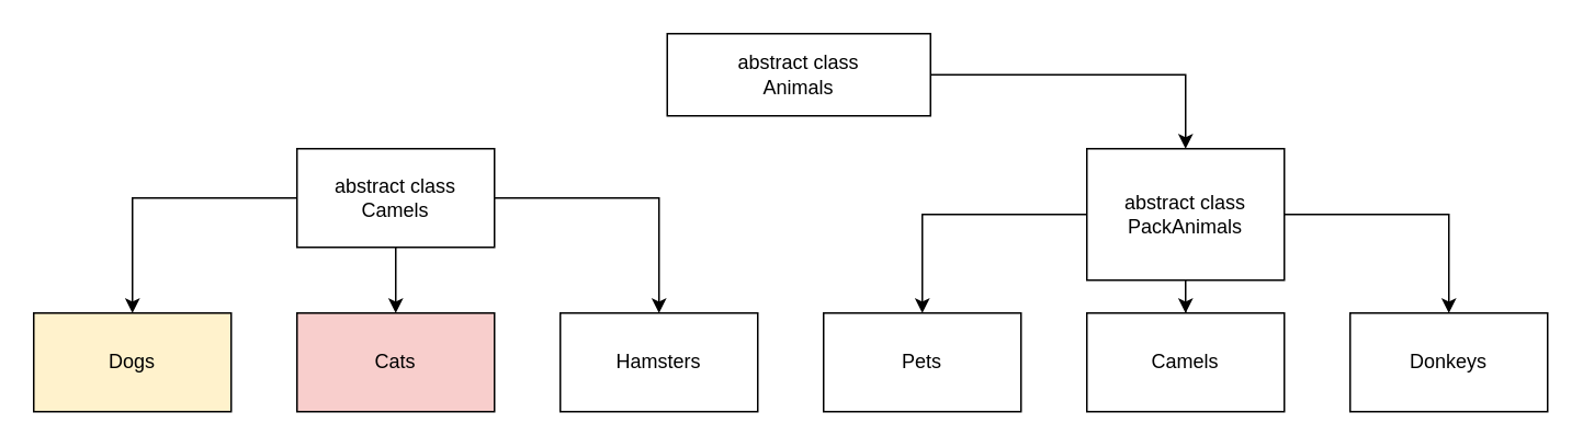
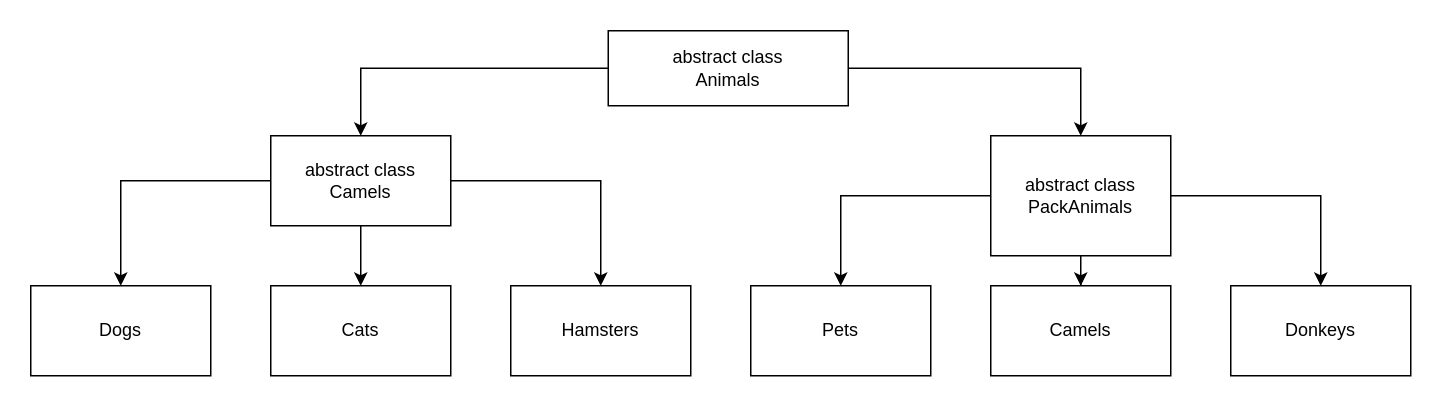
  <mxCell id="0" />
  <mxCell id="1" parent="0" />
+ <mxCell id="2" style="edgeStyle=orthogonalEdgeStyle;rounded=0;orthogonalLoop=1;jettySize=auto;html=1;entryX=0.5;entryY=0;entryDx=0;entryDy=0;" edge="1" parent="1" source="4" target="8"><mxGeometry relative="1" as="geometry" /></mxCell>
  <mxCell id="3" style="edgeStyle=orthogonalEdgeStyle;rounded=0;orthogonalLoop=1;jettySize=auto;html=1;entryX=0.5;entryY=0;entryDx=0;entryDy=0;" edge="1" parent="1" source="4" target="12"><mxGeometry relative="1" as="geometry" /></mxCell>
  <mxCell id="4" value="abstract class&lt;br&gt;Animals" style="rounded=0;whiteSpace=wrap;html=1;" vertex="1" parent="1"><mxGeometry x="405" y="20" width="160" height="50" as="geometry" /></mxCell>
  <mxCell id="5" style="edgeStyle=orthogonalEdgeStyle;rounded=0;orthogonalLoop=1;jettySize=auto;html=1;entryX=0.5;entryY=0;entryDx=0;entryDy=0;" edge="1" parent="1" source="8" target="13"><mxGeometry relative="1" as="geometry" /></mxCell>
  <mxCell id="6" style="edgeStyle=orthogonalEdgeStyle;rounded=0;orthogonalLoop=1;jettySize=auto;html=1;entryX=0.5;entryY=0;entryDx=0;entryDy=0;" edge="1" parent="1" source="8" target="14"><mxGeometry relative="1" as="geometry" /></mxCell>
  <mxCell id="7" style="edgeStyle=orthogonalEdgeStyle;rounded=0;orthogonalLoop=1;jettySize=auto;html=1;entryX=0.5;entryY=0;entryDx=0;entryDy=0;" edge="1" parent="1" source="8" target="15"><mxGeometry relative="1" as="geometry" /></mxCell>
  <mxCell id="8" value="abstract class&lt;br&gt;Camels" style="rounded=0;whiteSpace=wrap;html=1;" vertex="1" parent="1"><mxGeometry x="180" y="90" width="120" height="60" as="geometry" /></mxCell>
  <mxCell id="9" style="edgeStyle=orthogonalEdgeStyle;rounded=0;orthogonalLoop=1;jettySize=auto;html=1;entryX=0.5;entryY=0;entryDx=0;entryDy=0;" edge="1" parent="1" source="12" target="16"><mxGeometry relative="1" as="geometry" /></mxCell>
  <mxCell id="10" style="edgeStyle=orthogonalEdgeStyle;rounded=0;orthogonalLoop=1;jettySize=auto;html=1;entryX=0.5;entryY=0;entryDx=0;entryDy=0;" edge="1" parent="1" source="12" target="17"><mxGeometry relative="1" as="geometry" /></mxCell>
  <mxCell id="11" style="edgeStyle=orthogonalEdgeStyle;rounded=0;orthogonalLoop=1;jettySize=auto;html=1;entryX=0.5;entryY=0;entryDx=0;entryDy=0;" edge="1" parent="1" source="12" target="18"><mxGeometry relative="1" as="geometry" /></mxCell>
  <mxCell id="12" value="abstract class&lt;br&gt;PackAnimals" style="rounded=0;whiteSpace=wrap;html=1;" vertex="1" parent="1"><mxGeometry x="660" y="90" width="120" height="80" as="geometry" /></mxCell>
- <mxCell id="13" value="Dogs" style="rounded=0;whiteSpace=wrap;html=1;fillColor=#fff2cc;" vertex="1" parent="1"><mxGeometry x="20" y="190" width="120" height="60" as="geometry" /></mxCell>
- <mxCell id="14" value="Cats" style="rounded=0;whiteSpace=wrap;html=1;fillColor=#f8cecc;" vertex="1" parent="1"><mxGeometry x="180" y="190" width="120" height="60" as="geometry" /></mxCell>
+ <mxCell id="13" value="Dogs" style="rounded=0;whiteSpace=wrap;html=1;" vertex="1" parent="1"><mxGeometry x="20" y="190" width="120" height="60" as="geometry" /></mxCell>
+ <mxCell id="14" value="Cats" style="rounded=0;whiteSpace=wrap;html=1;" vertex="1" parent="1"><mxGeometry x="180" y="190" width="120" height="60" as="geometry" /></mxCell>
  <mxCell id="15" value="Hamsters" style="rounded=0;whiteSpace=wrap;html=1;" vertex="1" parent="1"><mxGeometry x="340" y="190" width="120" height="60" as="geometry" /></mxCell>
  <mxCell id="16" value="Pets" style="rounded=0;whiteSpace=wrap;html=1;" vertex="1" parent="1"><mxGeometry x="500" y="190" width="120" height="60" as="geometry" /></mxCell>
  <mxCell id="17" value="Camels" style="rounded=0;whiteSpace=wrap;html=1;" vertex="1" parent="1"><mxGeometry x="660" y="190" width="120" height="60" as="geometry" /></mxCell>
  <mxCell id="18" value="Donkeys" style="rounded=0;whiteSpace=wrap;html=1;" vertex="1" parent="1"><mxGeometry x="820" y="190" width="120" height="60" as="geometry" /></mxCell>
